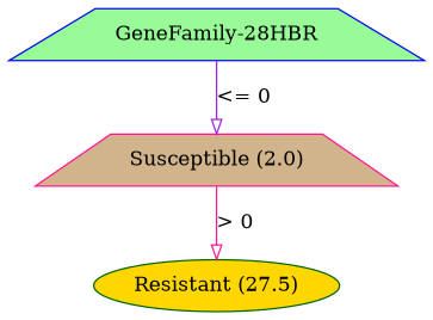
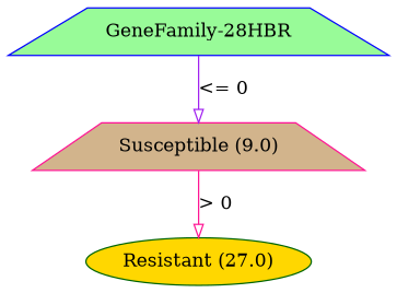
  digraph {
    node [shape=trapezium style=filled]
    edge [arrowhead=onormal]
    n1 [color=blue fillcolor=palegreen label="GeneFamily-28HBR"]
-   n2 [color=deeppink fillcolor=tan label="Susceptible (2.0)"]
-   n3 [color=darkgreen fillcolor=gold label="Resistant (27.5)" shape=ellipse]
+   n2 [color=deeppink fillcolor=tan label="Susceptible (9.0)"]
+   n3 [color=darkgreen fillcolor=gold label="Resistant (27.0)" shape=ellipse]
    n1 -> n2 [color=purple label="<= 0"]
    n2 -> n3 [color=deeppink label="> 0"]
  }
